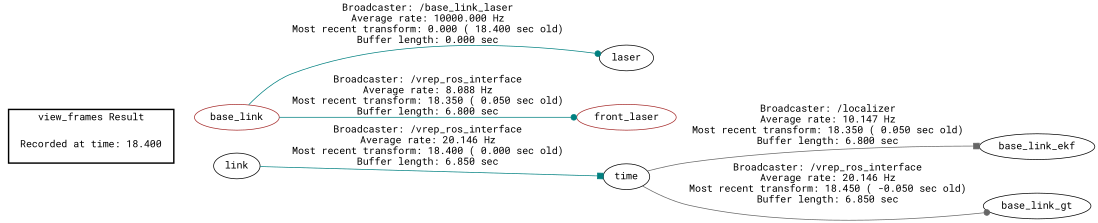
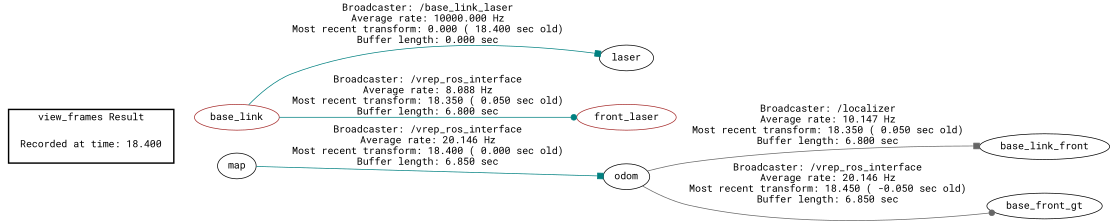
  digraph {
    fontname="Roboto Mono"
    rankdir=LR
    node [color=black fontname="Roboto Mono"]
    edge [fontname="Roboto Mono" arrowhead=box color=teal]
    "Recorded at time: 18.400" [color=brown shape=plaintext]
    base_link [color=brown]
-   map [label=link]
+   map
    laser
    front_laser [color=brown]
-   odom [label=time]
-   base_link_ekf
-   base_link_gt
+   odom
+   base_link_ekf [label=base_link_front]
+   base_link_gt [label=base_front_gt]
    subgraph cluster_1 {
      color=black
      label="view_frames Result"
      style=bold
      "Recorded at time: 18.400"
    }
    "Recorded at time: 18.400" -> base_link [style=invis arrowhead="" color=""]
    "Recorded at time: 18.400" -> map [style=invis arrowhead="" color=""]
-   base_link -> laser [arrowhead=dot label="Broadcaster: /base_link_laser\nAverage rate: 10000.000 Hz\nMost recent transform: 0.000 ( 18.400 sec old)\nBuffer length: 0.000 sec\n"]
+   base_link -> laser [label="Broadcaster: /base_link_laser\nAverage rate: 10000.000 Hz\nMost recent transform: 0.000 ( 18.400 sec old)\nBuffer length: 0.000 sec\n"]
    base_link -> front_laser [arrowhead=dot label="Broadcaster: /vrep_ros_interface\nAverage rate: 8.088 Hz\nMost recent transform: 18.350 ( 0.050 sec old)\nBuffer length: 6.800 sec\n"]
    map -> odom [label="Broadcaster: /vrep_ros_interface\nAverage rate: 20.146 Hz\nMost recent transform: 18.400 ( 0.000 sec old)\nBuffer length: 6.850 sec\n"]
    odom -> base_link_ekf [color=gray40 label="Broadcaster: /localizer\nAverage rate: 10.147 Hz\nMost recent transform: 18.350 ( 0.050 sec old)\nBuffer length: 6.800 sec\n"]
    odom -> base_link_gt [arrowhead=dot color=gray40 label="Broadcaster: /vrep_ros_interface\nAverage rate: 20.146 Hz\nMost recent transform: 18.450 ( -0.050 sec old)\nBuffer length: 6.850 sec\n"]
  }
